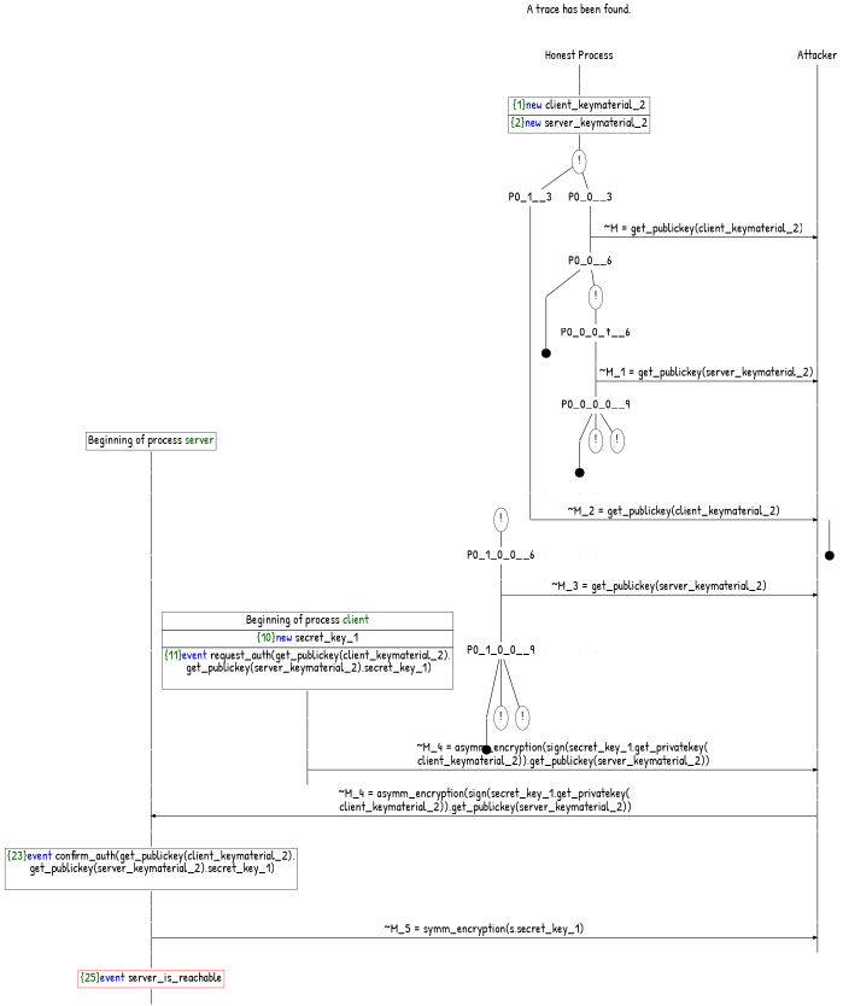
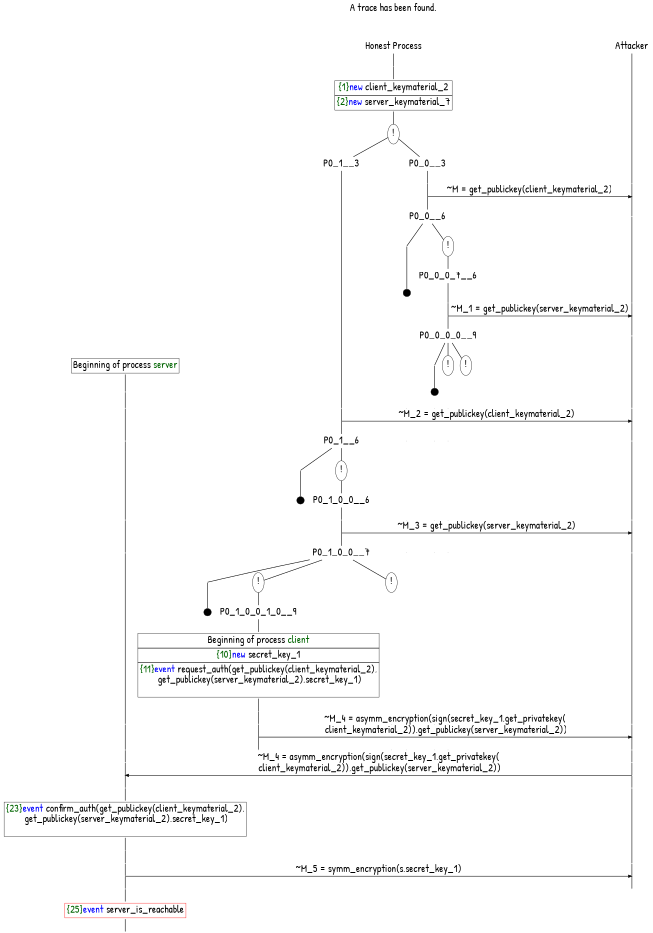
  digraph {
    fontname="Patrick Hand"
    ordering=out
    node [fontname="Patrick Hand" fontsize=30 shape=point]
    edge [arrowhead=none fontname="Patrick Hand" fontsize=30 penwidth=1.6 weight=100]
    n1 [height=0 label="Honest Process" shape=plaintext width=0]
    n2 [height=0 label=Attacker shape=plaintext width=0]
    P0_1__3 [fixedsize=false height=0 shape=none width=0]
    P0_0__3 [fixedsize=false height=0 shape=none width=0]
    P0_0__4 [height=0 width=0]
    P__1 [height=0 width=0]
    P0_0__5 [height=0 width=0]
    P__2 [height=0 width=0]
    P0_0__6 [fixedsize=false height=0 shape=none width=0]
    P__3 [height=0 width=0]
    P0_0_1__6 [height=0 width=0]
    n12 [height=0 label="!" shape=ellipse width=0]
    P0_0_0_0__7 [height=0 width=0]
    P__4 [height=0 width=0]
    P0_0_0_0__8 [height=0 width=0]
    P__5 [height=0 width=0]
    P0_0_0_0__9 [fixedsize=false height=0 shape=none width=0]
    P__6 [height=0 width=0]
    P0_0_0_0_2__9 [height=0 width=0]
    n20 [height=0 label="!" shape=ellipse width=0]
    n21 [height=0 label="!" shape=ellipse width=0]
    P0_1__4 [height=0 width=0]
    P0_0_1__8 [height=0 style=invisible width=0]
    P0_0_0_0_2__11 [height=0 style=invisible width=0]
    P0_0_0_0_1__10 [height=0 style=invisible width=0]
    P0_0_0_0_0_0__12 [height=0 width=0]
    P__7 [height=0 width=0]
    P0_1__5 [height=0 width=0]
    P__8 [height=0 width=0]
+   P0_1__6 [fixedsize=false height=0 shape=none width=0]
    P0_0_1__9 [height=0 style=invisible width=0]
    P0_0_0_0_2__12 [height=0 style=invisible width=0]
    P0_0_0_0_1__11 [height=0 style=invisible width=0]
    P0_0_0_0_0_0__13 [height=0 width=0]
    P__9 [height=0 width=0]
    P0_1_1__6 [height=0 width=0]
    n37 [height=0 label="!" shape=ellipse width=0]
    P0_1_0_0__7 [height=0 width=0]
    P0_0_1__10 [height=0 style=invisible width=0]
    P0_0_0_0_2__13 [height=0 style=invisible width=0]
    P0_0_0_0_1__12 [height=0 style=invisible width=0]
    P0_0_0_0_0_0__14 [height=0 width=0]
    P__10 [height=0 width=0]
    P0_1_0_0_2__9 [height=0 width=0]
    n45 [height=0 label="!" shape=ellipse width=0]
    n46 [height=0 label="!" shape=ellipse width=0]
    P0_1_0_0__8 [height=0 width=0]
    P__11 [height=0 width=0]
-   P0_1_0_0__9 [fixedsize=false height=0 shape=none width=0]
+   P0_1_0_0__9 [fixedsize=false height=0 shape=none width=0 label=P0_1_0_0__7]
    P0_0_1__11 [height=0 style=invisible width=0]
    P0_0_0_0_2__14 [height=0 style=invisible width=0]
    P0_0_0_0_1__13 [height=0 style=invisible width=0]
    P0_0_0_0_0_0__15 [height=0 width=0]
    P__12 [height=0 width=0]
    P0_1_0_0_1_0__12 [height=0 width=0]
    P0_1_0_0_0__10 [height=0 style=invisible width=0]
    P0_0_1__12 [height=0 style=invisible width=0]
    P0_0_0_0_2__15 [height=0 style=invisible width=0]
    P0_0_0_0_1__14 [height=0 style=invisible width=0]
    P0_0_0_0_0_0__16 [height=0 width=0]
    P__13 [height=0 width=0]
    P0_1_0_0_1_0__13 [height=0 width=0]
    P__14 [height=0 width=0]
    P0_1_0_0_1_0__14 [height=0 width=0]
    P0_1_0_0_0__11 [height=0 style=invisible width=0]
    P0_0_1__13 [height=0 style=invisible width=0]
    P0_0_0_0_2__16 [height=0 style=invisible width=0]
    P0_0_0_0_1__15 [height=0 style=invisible width=0]
    P0_0_0_0_0_0__17 [height=0 width=0]
    P__15 [height=0 width=0]
    P0_0_0_0_0_0__18 [height=0 width=0]
    P__16 [height=0 width=0]
    P0_0_0_0_0_0__19 [height=0 width=0]
    P__17 [height=0 width=0]
    P0_0_0_0_0_0__20 [height=0 width=0]
    P__18 [height=0 width=0]
    P0_0_0_0_0_0__23 [height=0 width=0]
    P__19 [height=0 width=0]
    P0_0_0_0_0_0__24 [height=0 width=0]
    P__20 [height=0 width=0]
    P0_0_0_0_0_0__25 [height=0 width=0]
    P__21 [height=0 width=0]
    P0__1 [height=0 width=0]
    P0_0_1__7 [height=0.3 width=0.3]
    n85 [fixedsize=false height=0 label=P0_0_0_7__6 shape=none width=0]
    P0_0_0_0_2__10 [height=0.3 width=0.3]
    P0_1_1__7 [height=0.3 width=0.3]
    P0_1_0_0__6 [fixedsize=false height=0 shape=none width=0]
    P0_1_0_0_2__10 [height=0.3 width=0.3]
+   P0_1_0_0_1_0__9 [fixedsize=false height=0 shape=none width=0]
    n91 [height=0 label=<<TABLE BORDER="0" CELLBORDER="1" CELLSPACING="0" CELLPADDING="4"> <TR><TD><FONT COLOR="darkgreen">{23}</FONT><FONT COLOR="blue">event</FONT> confirm_auth(get_publickey(client_keymaterial_2),<br/> get_publickey(server_keymaterial_2),secret_key_1)<br/> </TD></TR></TABLE>> shape=plaintext width=0]
    n92 [color=red height=0 label=<<TABLE BORDER="0" CELLBORDER="1" CELLSPACING="0" CELLPADDING="4"> <TR><TD><FONT COLOR="darkgreen">{25}</FONT><FONT COLOR="blue">event</FONT> server_is_reachable</TD></TR></TABLE>> shape=plaintext width=0]
    n93 [height=0 label=<A trace has been found.<br/> > shape=plaintext width=0]
-   n94 [height=0 label=<<TABLE BORDER="0" CELLBORDER="1" CELLSPACING="0" CELLPADDING="4"> <TR><TD><FONT COLOR="darkgreen">{1}</FONT><FONT COLOR="blue">new </FONT>client_keymaterial_2</TD></TR><TR><TD><FONT COLOR="darkgreen">{2}</FONT><FONT COLOR="blue">new </FONT>server_keymaterial_2</TD></TR></TABLE>> shape=plaintext width=0]
+   n94 [height=0 label=<<TABLE BORDER="0" CELLBORDER="1" CELLSPACING="0" CELLPADDING="4"> <TR><TD><FONT COLOR="darkgreen">{1}</FONT><FONT COLOR="blue">new </FONT>client_keymaterial_2</TD></TR><TR><TD><FONT COLOR="darkgreen">{2}</FONT><FONT COLOR="blue">new </FONT>server_keymaterial_7</TD></TR></TABLE>> shape=plaintext width=0]
    n95 [height=0 label="!" shape=ellipse width=0]
    n96 [height=0 label=<<TABLE BORDER="0" CELLBORDER="1" CELLSPACING="0" CELLPADDING="4"> <TR><TD>Beginning of process <FONT COLOR="darkgreen">server</FONT></TD></TR></TABLE>> shape=plaintext width=0]
    P0_0_0_0_0_0__11 [height=0 width=0]
    n98 [height=0 label=<<TABLE BORDER="0" CELLBORDER="1" CELLSPACING="0" CELLPADDING="4"> <TR><TD>Beginning of process <FONT COLOR="darkgreen">client</FONT></TD></TR><TR><TD><FONT COLOR="darkgreen">{10}</FONT><FONT COLOR="blue">new </FONT>secret_key_1</TD></TR><TR><TD><FONT COLOR="darkgreen">{11}</FONT><FONT COLOR="blue">event</FONT> request_auth(get_publickey(client_keymaterial_2),<br/> get_publickey(server_keymaterial_2),secret_key_1)<br/> </TD></TR></TABLE>> shape=plaintext width=0]
    P0_1_0_0_1_0__11 [height=0 width=0]
    P0_0_0_0_0_0__22 [height=0 width=0]
    P0_0_0_0_0_0__27 [height=0 width=0]
    subgraph sub_1 {
      rank=same
      n1
      n2
    }
    subgraph sub_2 {
      rank=same
      P0_1__3
      P0_0__3
    }
    subgraph sub_3 {
      rank=same
      P0_1__5
      P__8
    }
    subgraph sub_4 {
      rank=same
      P0_0__4
      P__1
    }
    subgraph sub_5 {
      rank=same
      P0_0__5
      P__2
    }
    subgraph sub_6 {
      rank=same
      P0_0__6
      P__3
    }
    subgraph sub_7 {
      rank=same
      P0_1_0_0__7
      P0_0_1__10
      P0_0_0_0_2__13
      P0_0_0_0_1__12
      P0_0_0_0_0_0__14
      P__10
    }
    subgraph sub_8 {
      rank=same
      P0_0_1__6
      n12
    }
    subgraph sub_9 {
      rank=same
      P0_0_0_0__7
      P__4
    }
    subgraph sub_10 {
      rank=same
      P0_0_0_0__8
      P__5
    }
    subgraph sub_11 {
      rank=same
      P0_0_0_0__9
      P__6
    }
    subgraph sub_12 {
      rank=same
      P0_0_0_0_2__9
      n20
      n21
    }
    subgraph sub_13 {
      rank=same
      P0_1__4
      P0_0_1__8
      P0_0_0_0_2__11
      P0_0_0_0_1__10
      P0_0_0_0_0_0__12
      P__7
    }
    subgraph sub_14 {
      rank=same
      P0_1_1__6
      n37
    }
    subgraph sub_15 {
      rank=same
+     P0_1__6
      P0_0_1__9
      P0_0_0_0_2__12
      P0_0_0_0_1__11
      P0_0_0_0_0_0__13
      P__9
    }
    subgraph sub_16 {
      rank=same
      P0_1_0_0_2__9
      n45
      n46
    }
    subgraph sub_17 {
      rank=same
      P0_1_0_0__8
      P__11
    }
    subgraph sub_18 {
      rank=same
      P0_1_0_0__9
      P0_0_1__11
      P0_0_0_0_2__14
      P0_0_0_0_1__13
      P0_0_0_0_0_0__15
      P__12
    }
    subgraph sub_19 {
      rank=same
      P0_1_0_0_1_0__12
      P0_1_0_0_0__10
      P0_0_1__12
      P0_0_0_0_2__15
      P0_0_0_0_1__14
      P0_0_0_0_0_0__16
      P__13
    }
    subgraph sub_20 {
      rank=same
      P0_1_0_0_1_0__13
      P__14
    }
    subgraph sub_21 {
      rank=same
      P0_1_0_0_1_0__14
      P0_1_0_0_0__11
      P0_0_1__13
      P0_0_0_0_2__16
      P0_0_0_0_1__15
      P0_0_0_0_0_0__17
      P__15
    }
    subgraph sub_22 {
      rank=same
      P0_0_0_0_0_0__18
      P__16
    }
    subgraph sub_23 {
      rank=same
      P0_0_0_0_0_0__19
      P__17
    }
    subgraph sub_24 {
      rank=same
      P0_0_0_0_0_0__20
      P__18
    }
    subgraph sub_25 {
      rank=same
      P0_0_0_0_0_0__23
      P__19
    }
    subgraph sub_26 {
      rank=same
      P0_0_0_0_0_0__24
      P__20
    }
    subgraph sub_27 {
      rank=same
      P0_0_0_0_0_0__25
      P__21
    }
    n1 -> P0__1
    n2 -> P__1
    P0_1__3 -> P0_1__4
    P0_0__3 -> P0_0__4
    P0_0__4 -> P0_0__5
    P__1 -> P__2
    P0_0__5 -> P__2 [arrowhead=normal label=<~M = get_publickey(client_keymaterial_2)> weight=""]
    P0_0__5 -> P0_0__6
    P__2 -> P__3
    P0_0__6 -> P0_0_1__6 [weight=""]
    P0_0__6 -> n12 [weight=""]
    P__3 -> P__4
    P0_0_1__6 -> P0_0_1__7
    n12 -> n85
    P0_0_0_0__7 -> P0_0_0_0__8
    P__4 -> P__5
    P0_0_0_0__8 -> P__5 [arrowhead=normal label=<~M_1 = get_publickey(server_keymaterial_2)> weight=""]
    P0_0_0_0__8 -> P0_0_0_0__9
    P__5 -> P__6
    P0_0_0_0__9 -> P0_0_0_0_2__9 [weight=""]
    P0_0_0_0__9 -> n20 [weight=""]
    P0_0_0_0__9 -> n21 [weight=""]
    P__6 -> P__7
    P0_0_0_0_2__9 -> P0_0_0_0_2__10
    n20 -> P0_0_0_0_1__10 [style=invisible]
    P0_1__4 -> P0_1__5
    P0_0_1__8 -> P0_0_1__9 [style=invisible]
    P0_0_0_0_2__11 -> P0_0_0_0_2__12 [style=invisible]
    P0_0_0_0_1__10 -> P0_0_0_0_1__11 [style=invisible]
    P0_0_0_0_0_0__12 -> P0_0_0_0_0_0__13
    P__7 -> P__8
    P0_1__5 -> P__8 [arrowhead=normal label=<~M_2 = get_publickey(client_keymaterial_2)> weight=""]
+   P0_1__5 -> P0_1__6
    P__8 -> P__9
+   P0_1__6 -> P0_1_1__6 [weight=""]
+   P0_1__6 -> n37 [weight=""]
    P0_0_1__9 -> P0_0_1__10 [style=invisible]
    P0_0_0_0_2__12 -> P0_0_0_0_2__13 [style=invisible]
    P0_0_0_0_1__11 -> P0_0_0_0_1__12 [style=invisible]
    P0_0_0_0_0_0__13 -> P0_0_0_0_0_0__14
    P__9 -> P__10
    P0_1_1__6 -> P0_1_1__7
    n37 -> P0_1_0_0__6
    P0_1_0_0__7 -> P0_1_0_0__8
    P0_0_1__10 -> P0_0_1__11 [style=invisible]
    P0_0_0_0_2__13 -> P0_0_0_0_2__14 [style=invisible]
    P0_0_0_0_1__12 -> P0_0_0_0_1__13 [style=invisible]
    P0_0_0_0_0_0__14 -> P0_0_0_0_0_0__15
    P__10 -> P__11
    P0_1_0_0_2__9 -> P0_1_0_0_2__10
+   n45 -> P0_1_0_0_1_0__9
    n46 -> P0_1_0_0_0__10 [style=invisible]
    P0_1_0_0__8 -> P__11 [arrowhead=normal label=<~M_3 = get_publickey(server_keymaterial_2)> weight=""]
    P0_1_0_0__8 -> P0_1_0_0__9
    P__11 -> P__12
    P0_1_0_0__9 -> P0_1_0_0_2__9 [weight=""]
    P0_1_0_0__9 -> n45 [weight=""]
    P0_1_0_0__9 -> n46 [weight=""]
    P0_0_1__11 -> P0_0_1__12 [style=invisible]
    P0_0_0_0_2__14 -> P0_0_0_0_2__15 [style=invisible]
    P0_0_0_0_1__13 -> P0_0_0_0_1__14 [style=invisible]
    P0_0_0_0_0_0__15 -> P0_0_0_0_0_0__16
    P__12 -> P__13
    P0_1_0_0_1_0__12 -> P0_1_0_0_1_0__13
    P0_1_0_0_0__10 -> P0_1_0_0_0__11 [style=invisible]
    P0_0_1__12 -> P0_0_1__13 [style=invisible]
    P0_0_0_0_2__15 -> P0_0_0_0_2__16 [style=invisible]
    P0_0_0_0_1__14 -> P0_0_0_0_1__15 [style=invisible]
    P0_0_0_0_0_0__16 -> P0_0_0_0_0_0__17
    P__13 -> P__14
    P0_1_0_0_1_0__13 -> P__14 [arrowhead=normal label=<~M_4 = asymm_encryption(sign(secret_key_1,get_privatekey(<br/> client_keymaterial_2)),get_publickey(server_keymaterial_2))> weight=""]
    P0_1_0_0_1_0__13 -> P0_1_0_0_1_0__14
    P__14 -> P__15
    P0_0_0_0_0_0__17 -> P0_0_0_0_0_0__18
    P__15 -> P__16
    P0_0_0_0_0_0__18 -> P0_0_0_0_0_0__19
    P__16 -> P__17
    P0_0_0_0_0_0__19 -> P__17 [arrowhead=normal dir=back label=<~M_4 = asymm_encryption(sign(secret_key_1,get_privatekey(<br/> client_keymaterial_2)),get_publickey(server_keymaterial_2))> weight=""]
    P0_0_0_0_0_0__19 -> P0_0_0_0_0_0__20
    P__17 -> P__18
    P0_0_0_0_0_0__20 -> n91
    P__18 -> P__19
    P0_0_0_0_0_0__23 -> P0_0_0_0_0_0__24
    P__19 -> P__20
    P0_0_0_0_0_0__24 -> P__20 [arrowhead=normal label=<~M_5 = symm_encryption(s,secret_key_1)> weight=""]
    P0_0_0_0_0_0__24 -> P0_0_0_0_0_0__25
    P__20 -> P__21
    P0_0_0_0_0_0__25 -> n92
    P0__1 -> n94
    P0_0_1__7 -> P0_0_1__8 [style=invisible]
    n85 -> P0_0_0_0__7
    P0_0_0_0_2__10 -> P0_0_0_0_2__11 [style=invisible]
    P0_1_0_0__6 -> P0_1_0_0__7
+   P0_1_0_0_1_0__9 -> n98
    n91 -> P0_0_0_0_0_0__22
    n92 -> P0_0_0_0_0_0__27
    n93 -> n1 [style=invisible]
    n94 -> n95
    n95 -> P0_1__3 [weight=""]
    n95 -> P0_0__3 [weight=""]
    n96 -> P0_0_0_0_0_0__11
    P0_0_0_0_0_0__11 -> P0_0_0_0_0_0__12
    n98 -> P0_1_0_0_1_0__11
    P0_1_0_0_1_0__11 -> P0_1_0_0_1_0__12
    P0_0_0_0_0_0__22 -> P0_0_0_0_0_0__23
  }
